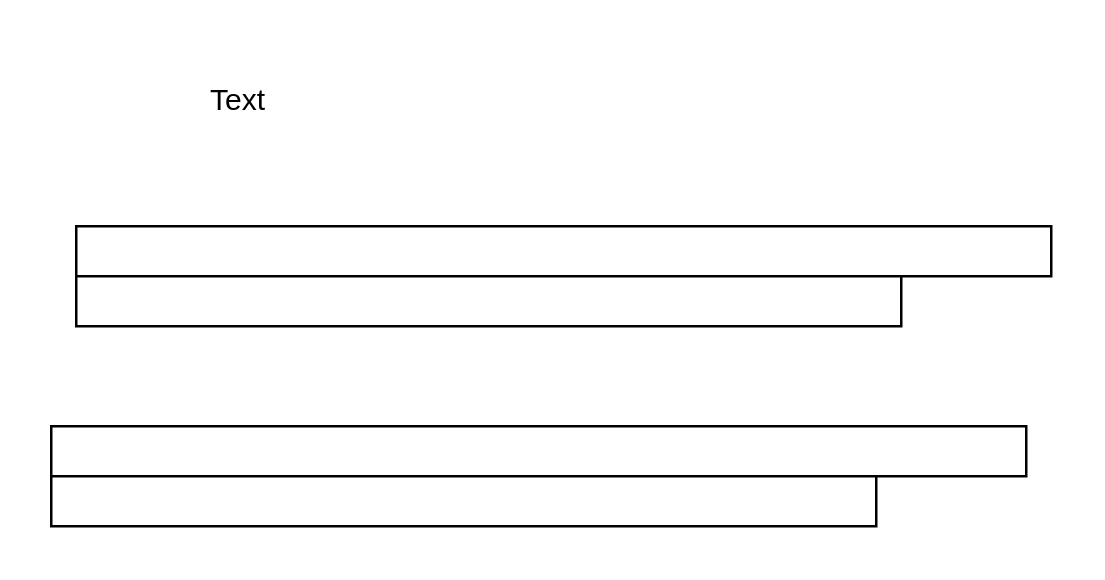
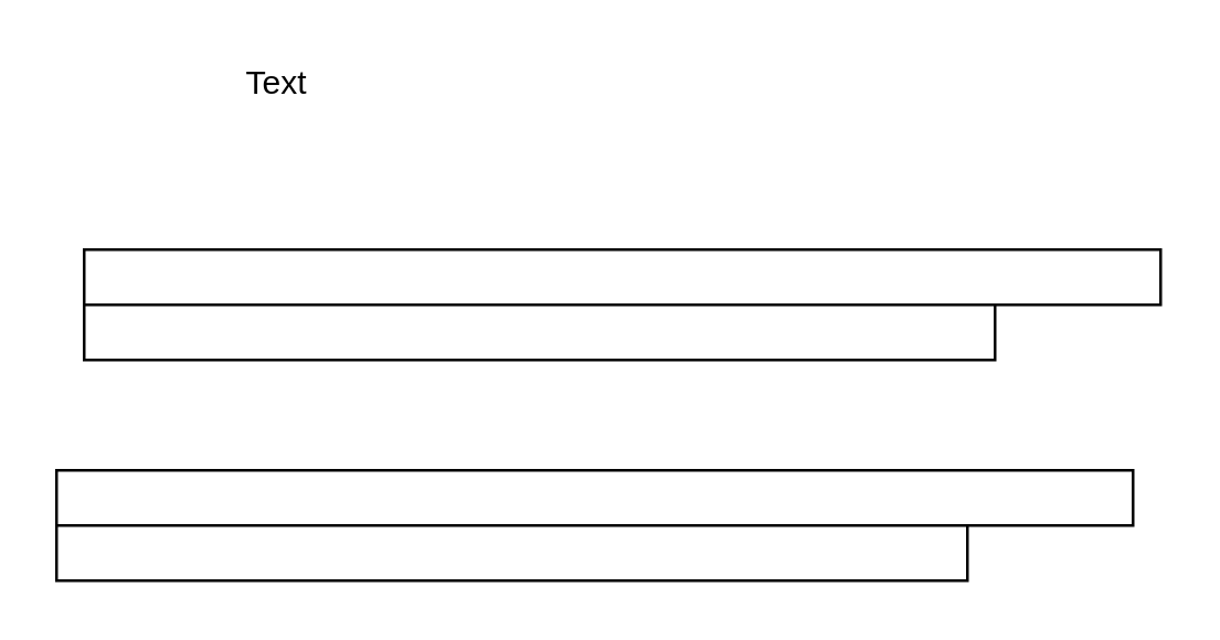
  <mxCell id="0" />
  <mxCell id="1" parent="0" />
  <mxCell id="2" value="" style="rounded=0;whiteSpace=wrap;html=1;" vertex="1" parent="1"><mxGeometry x="30" y="90" width="390" height="20" as="geometry" /></mxCell>
  <mxCell id="3" value="" style="rounded=0;whiteSpace=wrap;html=1;" vertex="1" parent="1"><mxGeometry x="30" y="110" width="330" height="20" as="geometry" /></mxCell>
  <mxCell id="4" value="" style="rounded=0;whiteSpace=wrap;html=1;" vertex="1" parent="1"><mxGeometry x="20" y="170" width="390" height="20" as="geometry" /></mxCell>
  <mxCell id="5" value="" style="rounded=0;whiteSpace=wrap;html=1;" vertex="1" parent="1"><mxGeometry x="20" y="190" width="330" height="20" as="geometry" /></mxCell>
- <mxCell id="6" value="Text" style="text;html=1;strokeColor=none;fillColor=none;align=center;verticalAlign=middle;whiteSpace=wrap;rounded=0;" vertex="1" parent="1"><mxGeometry x="75" y="30" width="40" height="20" as="geometry" /></mxCell>
+ <mxCell id="6" value="Text" style="text;html=1;strokeColor=none;fillColor=none;align=center;verticalAlign=middle;whiteSpace=wrap;rounded=0;" vertex="1" parent="1"><mxGeometry x="80" y="20" width="40" height="20" as="geometry" /></mxCell>
